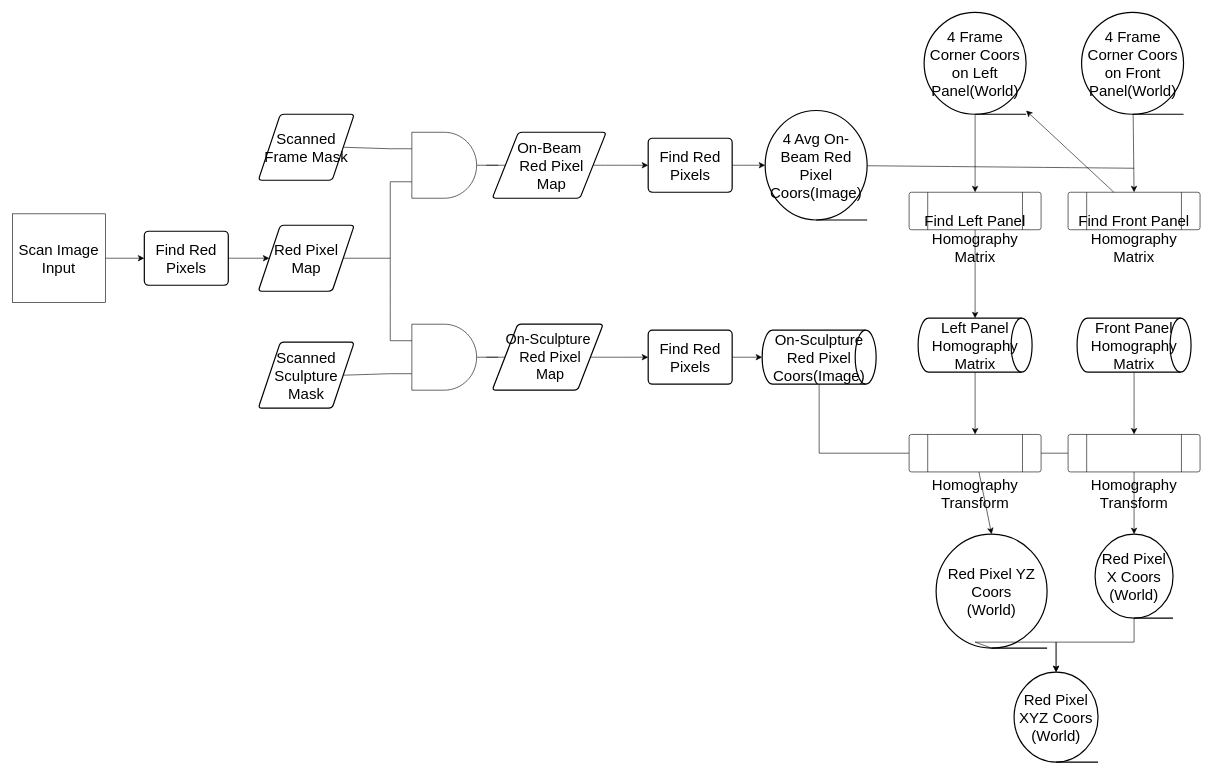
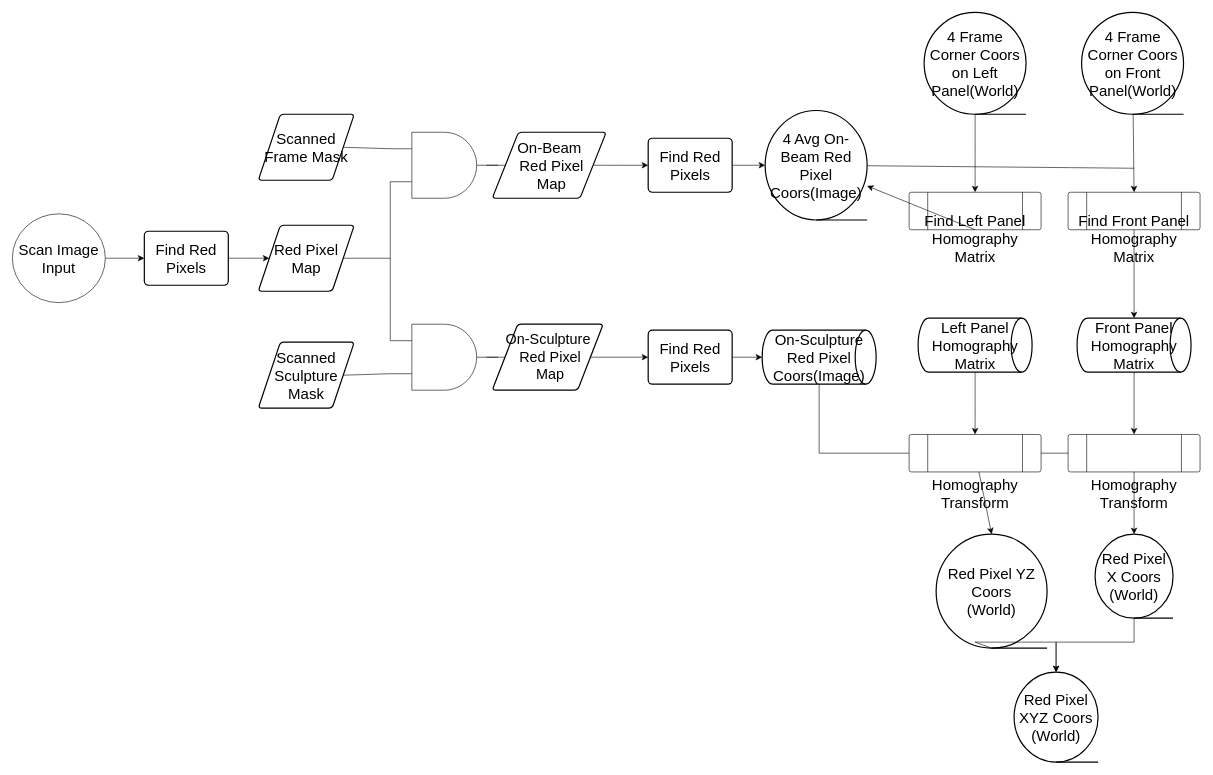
  <mxCell id="0" />
  <mxCell id="1" parent="0" />
  <mxCell id="2" style="edgeStyle=none;curved=1;rounded=0;orthogonalLoop=1;jettySize=auto;html=1;fontSize=12;startSize=8;endSize=8;entryX=0;entryY=0.5;entryDx=0;entryDy=0;labelBackgroundColor=none;textShadow=0;" parent="1" source="3" target="34" edge="1"><mxGeometry relative="1" as="geometry"><mxPoint x="315" y="430" as="targetPoint" /></mxGeometry></mxCell>
- <mxCell id="3" value="&lt;font style=&quot;font-size: 25px;&quot;&gt;Scan Image Input&lt;br&gt;&lt;/font&gt;" style="html=1;labelBackgroundColor=none;textShadow=0;whiteSpace=wrap;rounded=0;" parent="1" vertex="1"><mxGeometry x="20" y="356" width="155" height="148" as="geometry" /></mxCell>
+ <mxCell id="3" value="&lt;font style=&quot;font-size: 25px;&quot;&gt;Scan Image Input&lt;br&gt;&lt;/font&gt;" style="ellipse;html=1;labelBackgroundColor=none;textShadow=0;whiteSpace=wrap;" parent="1" vertex="1"><mxGeometry x="20" y="356" width="155" height="148" as="geometry" /></mxCell>
  <mxCell id="4" style="edgeStyle=none;curved=1;rounded=0;orthogonalLoop=1;jettySize=auto;html=1;fontSize=12;startSize=8;endSize=8;exitX=1;exitY=0.5;exitDx=0;exitDy=0;entryX=0;entryY=0.5;entryDx=0;entryDy=0;labelBackgroundColor=none;textShadow=0;" parent="1" source="34" target="35" edge="1"><mxGeometry relative="1" as="geometry"><mxPoint x="495" y="430" as="targetPoint" /><mxPoint x="365" y="430" as="sourcePoint" /></mxGeometry></mxCell>
  <mxCell id="5" style="edgeStyle=none;curved=0;rounded=0;orthogonalLoop=1;jettySize=auto;html=1;entryX=0;entryY=0.5;entryDx=0;entryDy=0;fontSize=12;startSize=8;endSize=8;endArrow=none;endFill=0;labelBackgroundColor=none;textShadow=0;" parent="1" target="38" edge="1"><mxGeometry relative="1" as="geometry"><mxPoint x="810" y="275" as="sourcePoint" /><mxPoint x="840" y="275" as="targetPoint" /></mxGeometry></mxCell>
  <mxCell id="6" value="" style="verticalLabelPosition=bottom;shadow=0;dashed=0;align=center;html=1;verticalAlign=top;shape=mxgraph.electrical.logic_gates.logic_gate;operation=and;labelBackgroundColor=none;textShadow=0;whiteSpace=wrap;" parent="1" vertex="1"><mxGeometry x="650" y="220" width="180" height="110" as="geometry" /></mxCell>
  <mxCell id="7" style="edgeStyle=none;curved=0;rounded=0;orthogonalLoop=1;jettySize=auto;html=1;entryX=0;entryY=0.25;entryDx=0;entryDy=0;entryPerimeter=0;fontSize=12;startSize=8;endSize=8;endArrow=none;endFill=0;exitX=1;exitY=0.5;exitDx=0;exitDy=0;labelBackgroundColor=none;textShadow=0;" parent="1" source="36" target="6" edge="1"><mxGeometry relative="1" as="geometry"><mxPoint x="575" y="246.042" as="sourcePoint" /></mxGeometry></mxCell>
  <mxCell id="8" style="edgeStyle=none;curved=1;rounded=0;orthogonalLoop=1;jettySize=auto;html=1;entryX=0;entryY=0.5;entryDx=0;entryDy=0;fontSize=12;startSize=8;endSize=8;exitX=1;exitY=0.5;exitDx=0;exitDy=0;labelBackgroundColor=none;textShadow=0;" parent="1" source="38" target="40" edge="1"><mxGeometry relative="1" as="geometry"><mxPoint x="960" y="275" as="sourcePoint" /><mxPoint x="1080" y="275" as="targetPoint" /></mxGeometry></mxCell>
  <mxCell id="9" style="edgeStyle=none;curved=1;rounded=0;orthogonalLoop=1;jettySize=auto;html=1;entryX=0;entryY=0.5;entryDx=0;entryDy=0;fontSize=12;startSize=8;endSize=8;endArrow=none;endFill=0;labelBackgroundColor=none;textShadow=0;" parent="1" target="39" edge="1"><mxGeometry relative="1" as="geometry"><mxPoint x="810" y="595" as="sourcePoint" /><mxPoint x="840" y="595" as="targetPoint" /></mxGeometry></mxCell>
  <mxCell id="10" value="" style="verticalLabelPosition=bottom;shadow=0;dashed=0;align=center;html=1;verticalAlign=top;shape=mxgraph.electrical.logic_gates.logic_gate;operation=and;labelBackgroundColor=none;textShadow=0;whiteSpace=wrap;" parent="1" vertex="1"><mxGeometry x="650" y="540" width="180" height="110" as="geometry" /></mxCell>
  <mxCell id="11" value="" style="endArrow=none;html=1;rounded=0;fontSize=12;startSize=8;endSize=8;curved=1;entryX=0;entryY=0.25;entryDx=0;entryDy=0;entryPerimeter=0;labelBackgroundColor=none;textShadow=0;" parent="1" target="10" edge="1"><mxGeometry width="50" height="50" relative="1" as="geometry"><mxPoint x="650" y="430" as="sourcePoint" /><mxPoint x="780" y="350" as="targetPoint" /></mxGeometry></mxCell>
  <mxCell id="12" style="edgeStyle=none;curved=1;rounded=0;orthogonalLoop=1;jettySize=auto;html=1;entryX=0;entryY=0.75;entryDx=0;entryDy=0;entryPerimeter=0;fontSize=12;startSize=8;endSize=8;endArrow=none;endFill=0;exitX=1;exitY=0.5;exitDx=0;exitDy=0;labelBackgroundColor=none;textShadow=0;" parent="1" source="37" target="10" edge="1"><mxGeometry relative="1" as="geometry"><mxPoint x="575" y="623.958" as="sourcePoint" /></mxGeometry></mxCell>
  <mxCell id="13" style="edgeStyle=none;curved=1;rounded=0;orthogonalLoop=1;jettySize=auto;html=1;exitX=0.5;exitY=0;exitDx=0;exitDy=0;fontSize=12;startSize=8;endSize=8;labelBackgroundColor=none;textShadow=0;" parent="1" edge="1"><mxGeometry relative="1" as="geometry"><mxPoint x="500" y="200" as="sourcePoint" /><mxPoint x="500" y="200" as="targetPoint" /></mxGeometry></mxCell>
  <mxCell id="14" style="edgeStyle=none;curved=0;rounded=0;orthogonalLoop=1;jettySize=auto;html=1;entryX=0;entryY=0.75;entryDx=0;entryDy=0;entryPerimeter=0;fontSize=12;startSize=8;endSize=8;endArrow=none;endFill=0;exitX=1;exitY=0.5;exitDx=0;exitDy=0;labelBackgroundColor=none;textShadow=0;" parent="1" source="35" target="6" edge="1"><mxGeometry relative="1" as="geometry"><mxPoint x="575" y="430" as="sourcePoint" /><Array as="points"><mxPoint x="650" y="430" /></Array></mxGeometry></mxCell>
  <mxCell id="15" style="edgeStyle=none;curved=1;rounded=0;orthogonalLoop=1;jettySize=auto;html=1;entryX=0;entryY=0.5;entryDx=0;entryDy=0;fontSize=12;startSize=8;endSize=8;exitX=1;exitY=0.5;exitDx=0;exitDy=0;labelBackgroundColor=none;textShadow=0;" parent="1" source="39" target="41" edge="1"><mxGeometry relative="1" as="geometry"><mxPoint x="960" y="595" as="sourcePoint" /><mxPoint x="1080" y="595" as="targetPoint" /></mxGeometry></mxCell>
  <mxCell id="16" style="edgeStyle=none;curved=1;rounded=0;orthogonalLoop=1;jettySize=auto;html=1;fontSize=12;startSize=8;endSize=8;exitX=1;exitY=0.5;exitDx=0;exitDy=0;labelBackgroundColor=none;textShadow=0;" parent="1" source="40" target="18" edge="1"><mxGeometry relative="1" as="geometry"><mxPoint x="1330" y="275" as="targetPoint" /><mxPoint x="1220" y="275" as="sourcePoint" /></mxGeometry></mxCell>
  <mxCell id="17" style="edgeStyle=none;curved=1;rounded=0;orthogonalLoop=1;jettySize=auto;html=1;fontSize=12;startSize=8;endSize=8;endArrow=none;endFill=0;labelBackgroundColor=none;textShadow=0;" parent="1" source="18" edge="1"><mxGeometry relative="1" as="geometry"><mxPoint x="1890" y="280" as="targetPoint" /></mxGeometry></mxCell>
  <mxCell id="18" value="&lt;font style=&quot;font-size: 25px;&quot;&gt;4 Avg On-Beam Red Pixel Coors(Image)&lt;br&gt;&lt;/font&gt;" style="strokeWidth=2;html=1;shape=mxgraph.flowchart.sequential_data;labelBackgroundColor=none;textShadow=0;verticalAlign=middle;whiteSpace=wrap;" parent="1" vertex="1"><mxGeometry x="1275" y="183.75" width="170" height="182.5" as="geometry" /></mxCell>
  <mxCell id="19" style="edgeStyle=none;curved=1;rounded=0;orthogonalLoop=1;jettySize=auto;html=1;entryX=0.5;entryY=0;entryDx=0;entryDy=0;fontSize=12;startSize=8;endSize=8;exitX=0.5;exitY=1;exitDx=0;exitDy=0;exitPerimeter=0;labelBackgroundColor=none;textShadow=0;" parent="1" source="20" target="21" edge="1"><mxGeometry relative="1" as="geometry"><mxPoint x="1640" y="220" as="sourcePoint" /></mxGeometry></mxCell>
  <mxCell id="20" value="&lt;font style=&quot;font-size: 25px;&quot;&gt;4 Frame Corner Coors on Left Panel(World)&lt;br&gt;&lt;/font&gt;" style="strokeWidth=2;html=1;shape=mxgraph.flowchart.sequential_data;labelBackgroundColor=none;textShadow=0;whiteSpace=wrap;" parent="1" vertex="1"><mxGeometry x="1540" y="20" width="170" height="170" as="geometry" /></mxCell>
  <mxCell id="21" value="&lt;font style=&quot;font-size: 25px;&quot;&gt;Find Left Panel Homography Matrix&lt;/font&gt;" style="verticalLabelPosition=bottom;verticalAlign=bottom;html=1;shape=process;rounded=1;size=0.14;arcSize=6;labelBackgroundColor=none;textShadow=0;whiteSpace=wrap;" parent="1" vertex="1"><mxGeometry x="1515" y="320" width="220" height="62.5" as="geometry" /></mxCell>
  <mxCell id="22" style="edgeStyle=none;curved=1;rounded=0;orthogonalLoop=1;jettySize=auto;html=1;entryX=0.5;entryY=0;entryDx=0;entryDy=0;fontSize=12;startSize=8;endSize=8;labelBackgroundColor=none;textShadow=0;" parent="1" source="23" target="43" edge="1"><mxGeometry relative="1" as="geometry" /></mxCell>
  <mxCell id="23" value="&lt;font style=&quot;font-size: 25px;&quot;&gt;Left Panel Homography Matrix&lt;/font&gt;" style="strokeWidth=2;html=1;shape=mxgraph.flowchart.direct_data;labelBackgroundColor=none;textShadow=0;whiteSpace=wrap;" parent="1" vertex="1"><mxGeometry x="1530" y="530" width="190" height="90" as="geometry" /></mxCell>
- <mxCell id="24" style="edgeStyle=none;curved=1;rounded=0;orthogonalLoop=1;jettySize=auto;html=1;entryX=0.5;entryY=0;entryDx=0;entryDy=0;entryPerimeter=0;fontSize=12;startSize=8;endSize=8;exitX=0.5;exitY=1;exitDx=0;exitDy=0;labelBackgroundColor=none;textShadow=0;" parent="1" source="21" target="23" edge="1"><mxGeometry relative="1" as="geometry" /></mxCell>
+ <mxCell id="24" style="edgeStyle=none;curved=1;rounded=0;orthogonalLoop=1;jettySize=auto;html=1;fontSize=12;startSize=8;endSize=8;exitX=0.5;exitY=1;exitDx=0;exitDy=0;labelBackgroundColor=none;textShadow=0;" parent="1" source="21" target="18" edge="1"><mxGeometry relative="1" as="geometry" /></mxCell>
  <mxCell id="25" style="edgeStyle=none;curved=1;rounded=0;orthogonalLoop=1;jettySize=auto;html=1;entryX=0;entryY=0.5;entryDx=0;entryDy=0;entryPerimeter=0;fontSize=12;startSize=8;endSize=8;exitX=1;exitY=0.5;exitDx=0;exitDy=0;labelBackgroundColor=none;textShadow=0;" parent="1" source="41" target="33" edge="1"><mxGeometry relative="1" as="geometry"><mxPoint x="1220" y="595" as="sourcePoint" /><mxPoint x="1330" y="595" as="targetPoint" /></mxGeometry></mxCell>
  <mxCell id="26" style="edgeStyle=none;curved=1;rounded=0;orthogonalLoop=1;jettySize=auto;html=1;fontSize=12;startSize=8;endSize=8;entryX=0.5;entryY=0;entryDx=0;entryDy=0;labelBackgroundColor=none;textShadow=0;" parent="1" source="27" target="28" edge="1"><mxGeometry relative="1" as="geometry"><mxPoint x="1890" y="360" as="targetPoint" /></mxGeometry></mxCell>
  <mxCell id="27" value="&lt;div align=&quot;center&quot;&gt;&lt;font style=&quot;font-size: 25px;&quot;&gt;4 Frame Corner Coors on Front Panel(World)&lt;/font&gt;&lt;br&gt;&lt;/div&gt;" style="strokeWidth=2;html=1;shape=mxgraph.flowchart.sequential_data;labelBackgroundColor=none;textShadow=0;whiteSpace=wrap;" parent="1" vertex="1"><mxGeometry x="1802.5" y="20" width="170" height="170" as="geometry" /></mxCell>
  <mxCell id="28" value="&lt;font style=&quot;font-size: 25px;&quot;&gt;Find Front Panel Homography Matrix&lt;/font&gt;" style="verticalLabelPosition=bottom;verticalAlign=bottom;html=1;shape=process;rounded=1;size=0.14;arcSize=6;labelBackgroundColor=none;textShadow=0;whiteSpace=wrap;" parent="1" vertex="1"><mxGeometry x="1780" y="320" width="220" height="62.5" as="geometry" /></mxCell>
  <mxCell id="29" style="edgeStyle=none;curved=1;rounded=0;orthogonalLoop=1;jettySize=auto;html=1;entryX=0.5;entryY=0;entryDx=0;entryDy=0;fontSize=12;startSize=8;endSize=8;labelBackgroundColor=none;textShadow=0;" parent="1" source="30" target="44" edge="1"><mxGeometry relative="1" as="geometry" /></mxCell>
  <mxCell id="30" value="&lt;font style=&quot;font-size: 25px;&quot;&gt;Front Panel Homography Matrix&lt;/font&gt;" style="strokeWidth=2;html=1;shape=mxgraph.flowchart.direct_data;labelBackgroundColor=none;textShadow=0;whiteSpace=wrap;" parent="1" vertex="1"><mxGeometry x="1795" y="530" width="190" height="90" as="geometry" /></mxCell>
- <mxCell id="31" style="edgeStyle=none;curved=1;rounded=0;orthogonalLoop=1;jettySize=auto;html=1;fontSize=12;startSize=8;endSize=8;labelBackgroundColor=none;textShadow=0;" parent="1" source="28" target="20" edge="1"><mxGeometry relative="1" as="geometry" /></mxCell>
+ <mxCell id="31" style="edgeStyle=none;curved=1;rounded=0;orthogonalLoop=1;jettySize=auto;html=1;entryX=0.5;entryY=0;entryDx=0;entryDy=0;entryPerimeter=0;fontSize=12;startSize=8;endSize=8;labelBackgroundColor=none;textShadow=0;" parent="1" source="28" target="30" edge="1"><mxGeometry relative="1" as="geometry" /></mxCell>
  <mxCell id="32" style="edgeStyle=none;curved=0;rounded=0;orthogonalLoop=1;jettySize=auto;html=1;entryX=0;entryY=0.5;entryDx=0;entryDy=0;fontSize=12;startSize=8;endSize=8;endArrow=none;endFill=0;" edge="1" parent="1" source="33" target="43"><mxGeometry relative="1" as="geometry"><Array as="points"><mxPoint x="1365" y="755" /></Array></mxGeometry></mxCell>
  <mxCell id="33" value="&lt;font style=&quot;font-size: 25px;&quot;&gt;On-Sculpture Red Pixel Coors(Image)&lt;/font&gt;" style="strokeWidth=2;html=1;shape=mxgraph.flowchart.direct_data;labelBackgroundColor=none;textShadow=0;whiteSpace=wrap;" parent="1" vertex="1"><mxGeometry x="1270" y="550" width="190" height="90" as="geometry" /></mxCell>
  <mxCell id="34" value="&lt;font style=&quot;font-size: 25px;&quot;&gt;Find Red Pixels&lt;/font&gt;" style="rounded=1;html=1;absoluteArcSize=1;arcSize=14;strokeWidth=2;labelBackgroundColor=none;textShadow=0;whiteSpace=wrap;" parent="1" vertex="1"><mxGeometry x="240" y="385" width="140" height="90" as="geometry" /></mxCell>
  <mxCell id="35" value="&lt;font style=&quot;font-size: 25px;&quot;&gt;Red Pixel Map&lt;/font&gt;" style="shape=parallelogram;html=1;strokeWidth=2;perimeter=parallelogramPerimeter;rounded=1;arcSize=12;size=0.23;labelBackgroundColor=none;textShadow=0;whiteSpace=wrap;" parent="1" vertex="1"><mxGeometry x="430" y="375" width="160" height="110" as="geometry" /></mxCell>
  <mxCell id="36" value="&lt;font style=&quot;font-size: 25px;&quot;&gt;Scanned Frame Mask&lt;/font&gt;" style="shape=parallelogram;html=1;strokeWidth=2;perimeter=parallelogramPerimeter;rounded=1;arcSize=12;size=0.23;labelBackgroundColor=none;textShadow=0;whiteSpace=wrap;" parent="1" vertex="1"><mxGeometry x="430" y="190" width="160" height="110" as="geometry" /></mxCell>
  <mxCell id="37" value="&lt;font style=&quot;font-size: 25px;&quot;&gt;Scanned Sculpture Mask&lt;br&gt;&lt;/font&gt;" style="shape=parallelogram;html=1;strokeWidth=2;perimeter=parallelogramPerimeter;rounded=1;arcSize=12;size=0.23;labelBackgroundColor=none;textShadow=0;whiteSpace=wrap;" parent="1" vertex="1"><mxGeometry x="430" y="570" width="160" height="110" as="geometry" /></mxCell>
  <mxCell id="38" value="&lt;div&gt;&lt;font style=&quot;font-size: 25px;&quot;&gt;On-Beam&lt;/font&gt;&lt;/div&gt;&lt;div&gt;&lt;font style=&quot;font-size: 25px;&quot;&gt;&amp;nbsp;Red Pixel&lt;/font&gt;&lt;/div&gt;&lt;div&gt;&lt;font style=&quot;font-size: 25px;&quot;&gt;&amp;nbsp;Map&lt;/font&gt;&lt;/div&gt;" style="shape=parallelogram;html=1;strokeWidth=2;perimeter=parallelogramPerimeter;rounded=1;arcSize=12;size=0.23;labelBackgroundColor=none;textShadow=0;" parent="1" vertex="1"><mxGeometry x="820" y="220" width="190" height="110" as="geometry" /></mxCell>
  <mxCell id="39" value="&lt;div&gt;&lt;font style=&quot;font-size: 24px;&quot;&gt;On-Sculpture&lt;/font&gt;&lt;/div&gt;&lt;div&gt;&lt;font style=&quot;font-size: 24px;&quot;&gt;&amp;nbsp;Red Pixel&lt;/font&gt;&lt;/div&gt;&lt;div&gt;&lt;font style=&quot;font-size: 24px;&quot;&gt;&amp;nbsp;Map&lt;/font&gt;&lt;/div&gt;" style="shape=parallelogram;html=1;strokeWidth=2;perimeter=parallelogramPerimeter;rounded=1;arcSize=12;size=0.23;labelBackgroundColor=none;textShadow=0;" parent="1" vertex="1"><mxGeometry x="820" y="540" width="185" height="110" as="geometry" /></mxCell>
  <mxCell id="40" value="&lt;font style=&quot;font-size: 25px;&quot;&gt;Find Red Pixels&lt;/font&gt;" style="rounded=1;html=1;absoluteArcSize=1;arcSize=14;strokeWidth=2;labelBackgroundColor=none;textShadow=0;whiteSpace=wrap;" parent="1" vertex="1"><mxGeometry x="1080" y="230" width="140" height="90" as="geometry" /></mxCell>
  <mxCell id="41" value="&lt;font style=&quot;font-size: 25px;&quot;&gt;Find Red Pixels&lt;/font&gt;" style="rounded=1;html=1;absoluteArcSize=1;arcSize=14;strokeWidth=2;labelBackgroundColor=none;textShadow=0;whiteSpace=wrap;" parent="1" vertex="1"><mxGeometry x="1080" y="550" width="140" height="90" as="geometry" /></mxCell>
  <mxCell id="42" style="edgeStyle=none;curved=0;rounded=0;orthogonalLoop=1;jettySize=auto;html=1;entryX=0;entryY=0.5;entryDx=0;entryDy=0;fontSize=12;startSize=8;endSize=8;endArrow=none;endFill=0;" edge="1" parent="1" source="43" target="44"><mxGeometry relative="1" as="geometry" /></mxCell>
  <mxCell id="43" value="&lt;font style=&quot;font-size: 25px;&quot;&gt;Homography Transform&lt;br&gt;&lt;/font&gt;" style="verticalLabelPosition=bottom;verticalAlign=top;html=1;shape=process;rounded=1;size=0.14;arcSize=6;labelBackgroundColor=none;textShadow=0;whiteSpace=wrap;" parent="1" vertex="1"><mxGeometry x="1515" y="723.75" width="220" height="62.5" as="geometry" /></mxCell>
  <mxCell id="44" value="&lt;font style=&quot;font-size: 25px;&quot;&gt;Homography Transform&lt;br&gt;&lt;/font&gt;" style="verticalLabelPosition=bottom;verticalAlign=top;html=1;shape=process;rounded=1;size=0.14;arcSize=6;labelBackgroundColor=none;textShadow=0;whiteSpace=wrap;" parent="1" vertex="1"><mxGeometry x="1780" y="723.75" width="220" height="62.5" as="geometry" /></mxCell>
  <mxCell id="45" value="&lt;div&gt;&lt;font style=&quot;font-size: 25px;&quot;&gt;Red Pixel YZ Coors&lt;/font&gt;&lt;/div&gt;&lt;div&gt;&lt;font style=&quot;font-size: 25px;&quot;&gt;(World)&lt;/font&gt;&lt;/div&gt;" style="strokeWidth=2;html=1;shape=mxgraph.flowchart.sequential_data;labelBackgroundColor=none;textShadow=0;whiteSpace=wrap;" parent="1" vertex="1"><mxGeometry x="1560" y="890" width="185" height="190" as="geometry" /></mxCell>
  <mxCell id="46" value="&lt;div&gt;&lt;font style=&quot;font-size: 25px;&quot;&gt;Red Pixel X Coors&lt;/font&gt;&lt;/div&gt;&lt;div&gt;&lt;font style=&quot;font-size: 25px;&quot;&gt;(World)&lt;/font&gt;&lt;/div&gt;" style="strokeWidth=2;html=1;shape=mxgraph.flowchart.sequential_data;labelBackgroundColor=none;textShadow=0;whiteSpace=wrap;" parent="1" vertex="1"><mxGeometry x="1825" y="890" width="130" height="140" as="geometry" /></mxCell>
  <mxCell id="47" style="edgeStyle=none;curved=1;rounded=0;orthogonalLoop=1;jettySize=auto;html=1;entryX=0.5;entryY=0;entryDx=0;entryDy=0;entryPerimeter=0;fontSize=12;startSize=8;endSize=8;labelBackgroundColor=none;textShadow=0;" parent="1" source="43" target="45" edge="1"><mxGeometry relative="1" as="geometry" /></mxCell>
  <mxCell id="48" style="edgeStyle=none;curved=1;rounded=0;orthogonalLoop=1;jettySize=auto;html=1;entryX=0.5;entryY=0;entryDx=0;entryDy=0;entryPerimeter=0;fontSize=12;startSize=8;endSize=8;labelBackgroundColor=none;textShadow=0;" parent="1" source="44" target="46" edge="1"><mxGeometry relative="1" as="geometry" /></mxCell>
  <mxCell id="49" value="&lt;div&gt;&lt;font style=&quot;font-size: 25px;&quot;&gt;Red Pixel XYZ Coors&lt;/font&gt;&lt;/div&gt;&lt;div&gt;&lt;font style=&quot;font-size: 25px;&quot;&gt;(World)&lt;/font&gt;&lt;/div&gt;" style="strokeWidth=2;html=1;shape=mxgraph.flowchart.sequential_data;labelBackgroundColor=none;textShadow=0;whiteSpace=wrap;" parent="1" vertex="1"><mxGeometry x="1690" y="1120" width="140" height="150" as="geometry" /></mxCell>
  <mxCell id="50" style="edgeStyle=none;curved=0;rounded=0;orthogonalLoop=1;jettySize=auto;html=1;entryX=0.5;entryY=0;entryDx=0;entryDy=0;entryPerimeter=0;fontSize=12;startSize=8;endSize=8;exitX=0.5;exitY=1;exitDx=0;exitDy=0;exitPerimeter=0;labelBackgroundColor=none;textShadow=0;" parent="1" source="45" target="49" edge="1"><mxGeometry relative="1" as="geometry"><Array as="points"><mxPoint x="1625" y="1070" /><mxPoint x="1760" y="1070" /></Array></mxGeometry></mxCell>
  <mxCell id="51" style="edgeStyle=none;curved=0;rounded=0;orthogonalLoop=1;jettySize=auto;html=1;entryX=0.5;entryY=0;entryDx=0;entryDy=0;entryPerimeter=0;fontSize=12;startSize=8;endSize=8;labelBackgroundColor=none;textShadow=0;" parent="1" source="46" target="49" edge="1"><mxGeometry relative="1" as="geometry"><Array as="points"><mxPoint x="1890" y="1070" /><mxPoint x="1760" y="1070" /></Array></mxGeometry></mxCell>
